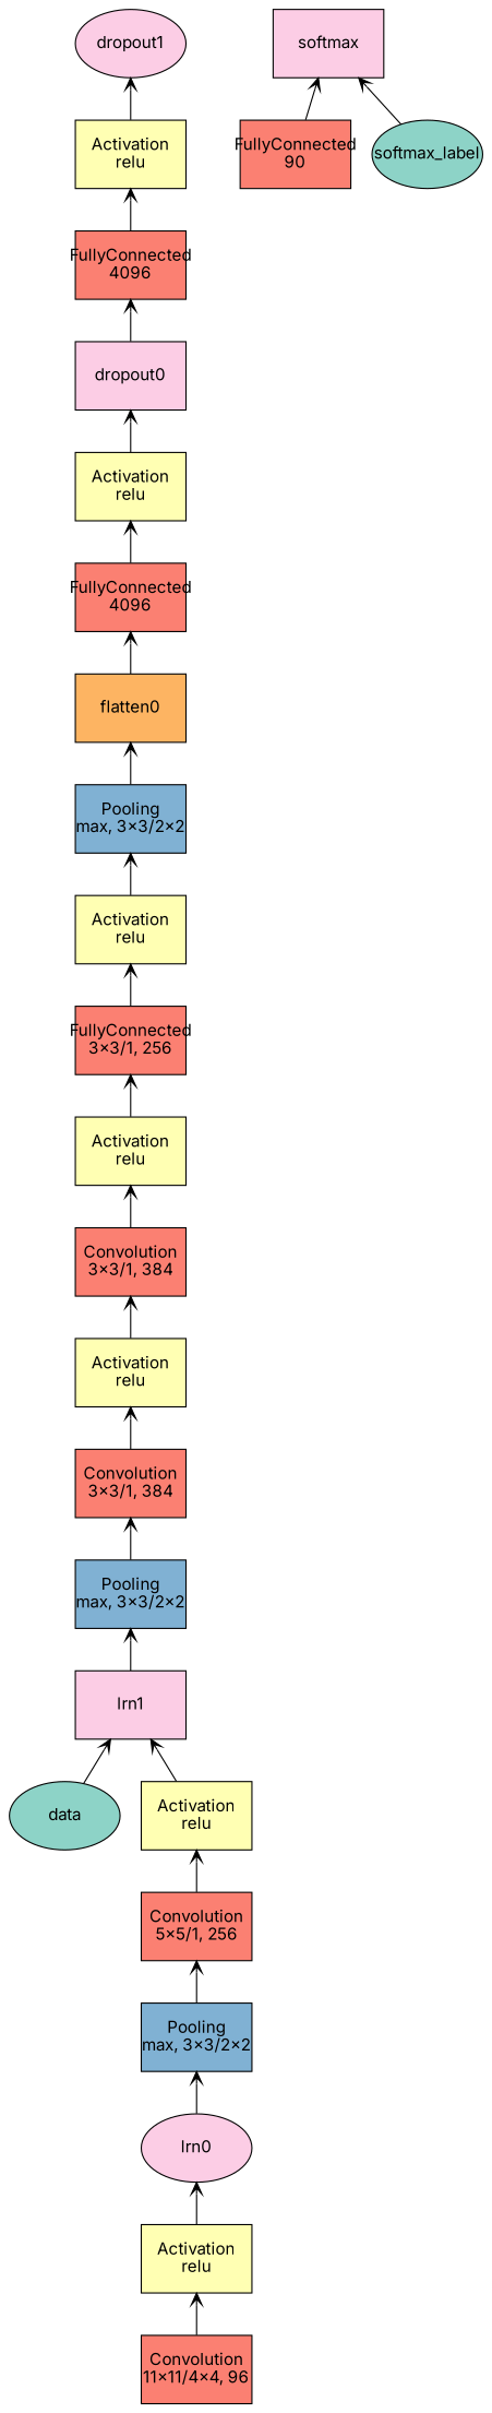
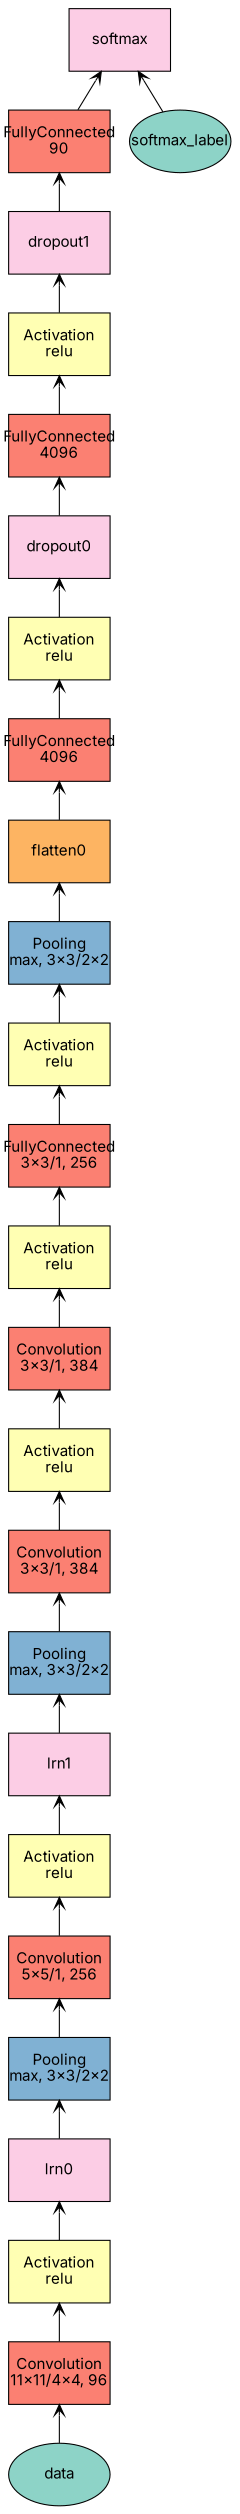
  digraph {
    fontname=Inter
    node [fillcolor="#fb8072" fixedsize=true fontname=Inter shape=box style=filled]
    edge [arrowtail=open dir=back fontname=Inter]
    n1 [fillcolor="#8dd3c7" height=0.8034 label=data shape=oval width=1.3]
    n2 [height=0.8034 label="Convolution\n11x11/4x4, 96" width=1.3]
    n3 [fillcolor="#ffffb3" height=0.8034 label="Activation\nrelu" width=1.3]
-   n4 [fillcolor="#fccde5" height=0.8034 label=lrn0 shape=ellipse width=1.3]
+   n4 [fillcolor="#fccde5" height=0.8034 label=lrn0 width=1.3]
    n5 [fillcolor="#80b1d3" height=0.8034 label="Pooling\nmax, 3x3/2x2" width=1.3]
    n6 [height=0.8034 label="Convolution\n5x5/1, 256" width=1.3]
    n7 [fillcolor="#ffffb3" height=0.8034 label="Activation\nrelu" width=1.3]
    n8 [fillcolor="#fccde5" height=0.8034 label=lrn1 width=1.3]
    n9 [fillcolor="#80b1d3" height=0.8034 label="Pooling\nmax, 3x3/2x2" width=1.3]
    n10 [height=0.8034 label="Convolution\n3x3/1, 384" width=1.3]
    n11 [fillcolor="#ffffb3" height=0.8034 label="Activation\nrelu" width=1.3]
    n12 [height=0.8034 label="Convolution\n3x3/1, 384" width=1.3]
    n13 [fillcolor="#ffffb3" height=0.8034 label="Activation\nrelu" width=1.3]
    n14 [height=0.8034 label="FullyConnected\n3x3/1, 256" width=1.3]
    n15 [fillcolor="#ffffb3" height=0.8034 label="Activation\nrelu" width=1.3]
    n16 [fillcolor="#80b1d3" height=0.8034 label="Pooling\nmax, 3x3/2x2" width=1.3]
    n17 [fillcolor="#fdb462" height=0.8034 label=flatten0 width=1.3]
    n18 [height=0.8034 label="FullyConnected\n4096" width=1.3]
    n19 [fillcolor="#ffffb3" height=0.8034 label="Activation\nrelu" width=1.3]
    n20 [fillcolor="#fccde5" height=0.8034 label=dropout0 width=1.3]
    n21 [height=0.8034 label="FullyConnected\n4096" width=1.3]
    n22 [fillcolor="#ffffb3" height=0.8034 label="Activation\nrelu" width=1.3]
-   n23 [fillcolor="#fccde5" height=0.8034 label=dropout1 shape=ellipse width=1.3]
+   n23 [fillcolor="#fccde5" height=0.8034 label=dropout1 width=1.3]
    n24 [height=0.8034 label="FullyConnected\n90" width=1.3]
    n25 [fillcolor="#8dd3c7" height=0.8034 label=softmax_label shape=oval width=1.3]
    n26 [fillcolor="#fccde5" height=0.8034 label=softmax width=1.3]
-   n8 -> n1
+   n2 -> n1
    n3 -> n2
    n4 -> n3
    n5 -> n4
    n6 -> n5
    n7 -> n6
    n8 -> n7
    n9 -> n8
    n10 -> n9
    n11 -> n10
    n12 -> n11
    n13 -> n12
    n14 -> n13
    n15 -> n14
    n16 -> n15
    n17 -> n16
    n18 -> n17
    n19 -> n18
    n20 -> n19
    n21 -> n20
    n22 -> n21
    n23 -> n22
+   n24 -> n23
    n26 -> n24
    n26 -> n25
  }
